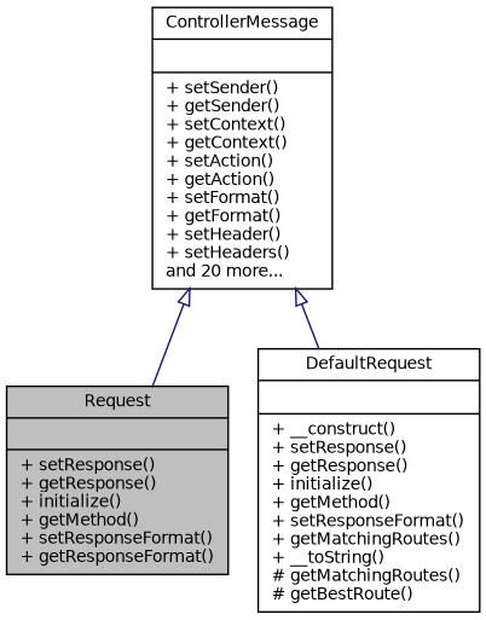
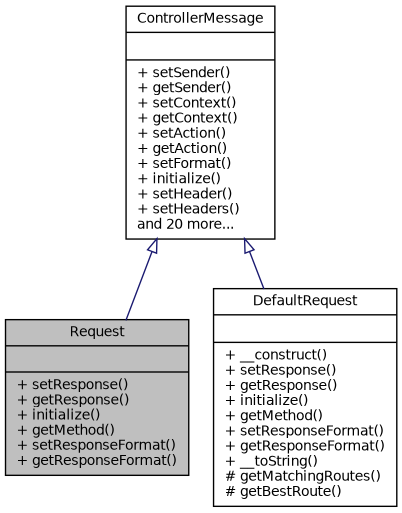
  digraph {
    node [color=black fillcolor=white fontname=Helvetica fontsize=10 shape=record style=filled]
    edge [arrowtail=onormal color=midnightblue dir=back fontname=Helvetica fontsize=10 labelfontname=Helvetica labelfontsize=10 style=solid]
    n1 [fillcolor=grey75 fontcolor=black height=0.2 label="{Request\n||+ setResponse()\l+ getResponse()\l+ initialize()\l+ getMethod()\l+ setResponseFormat()\l+ getResponseFormat()\l}" width=0.4]
-   n2 [height=0.2 label="{DefaultRequest\n||+ __construct()\l+ setResponse()\l+ getResponse()\l+ initialize()\l+ getMethod()\l+ setResponseFormat()\l+ getMatchingRoutes()\l+ __toString()\l# getMatchingRoutes()\l# getBestRoute()\l}" width=0.4]
-   n3 [height=0.2 label="{ControllerMessage\n||+ setSender()\l+ getSender()\l+ setContext()\l+ getContext()\l+ setAction()\l+ getAction()\l+ setFormat()\l+ getFormat()\l+ setHeader()\l+ setHeaders()\land 20 more...\l}" width=0.4]
+   n2 [height=0.2 label="{DefaultRequest\n||+ __construct()\l+ setResponse()\l+ getResponse()\l+ initialize()\l+ getMethod()\l+ setResponseFormat()\l+ getResponseFormat()\l+ __toString()\l# getMatchingRoutes()\l# getBestRoute()\l}" width=0.4]
+   n3 [height=0.2 label="{ControllerMessage\n||+ setSender()\l+ getSender()\l+ setContext()\l+ getContext()\l+ setAction()\l+ getAction()\l+ setFormat()\l+ initialize()\l+ setHeader()\l+ setHeaders()\land 20 more...\l}" width=0.4]
    n3 -> n1
    n3 -> n2
  }
